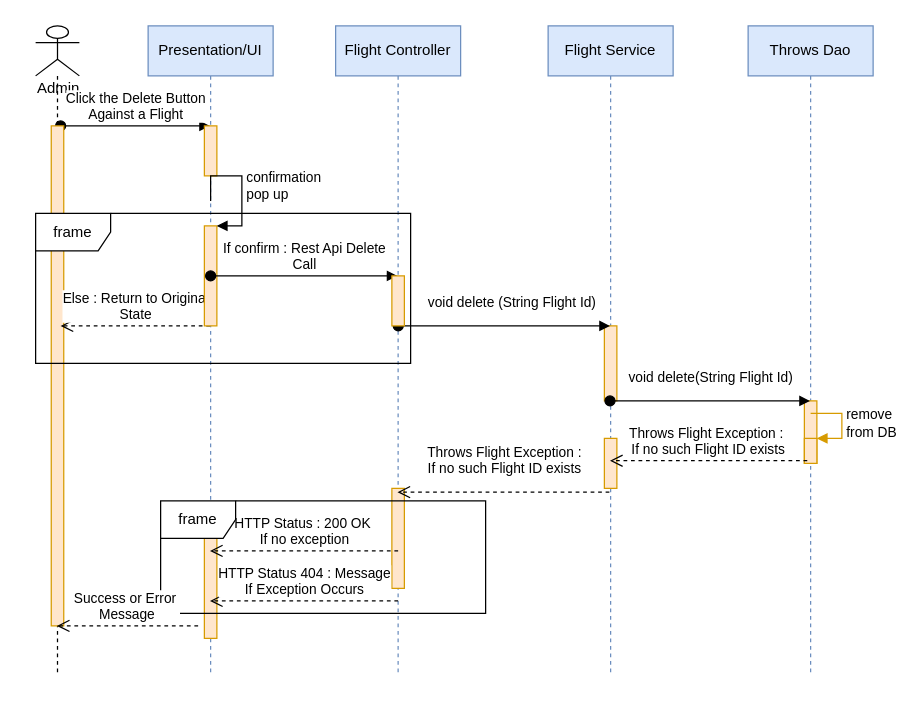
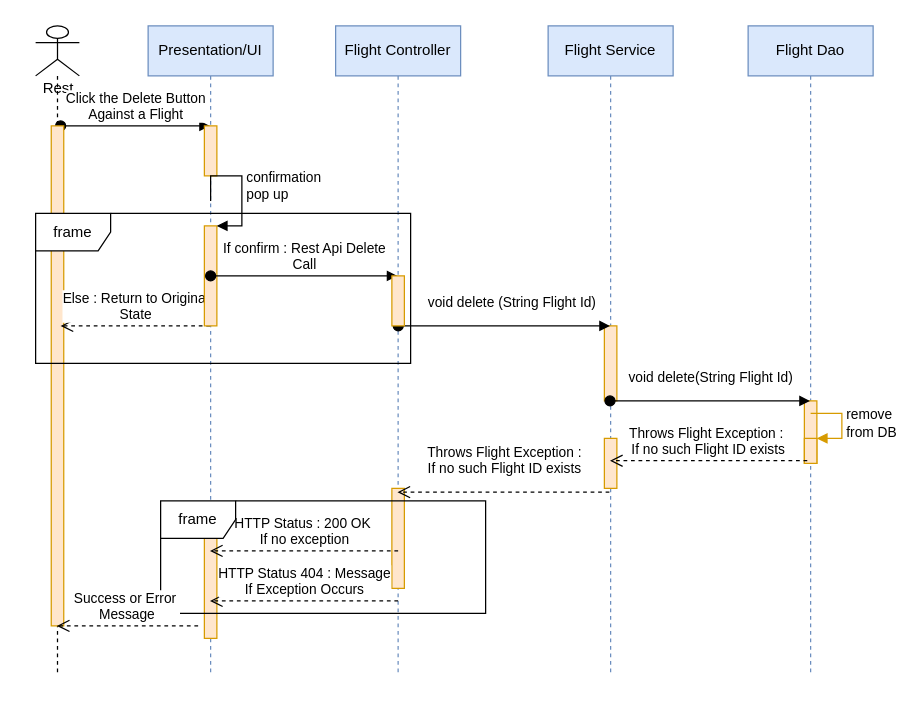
  <mxCell id="0" />
  <mxCell id="1" parent="0" />
  <mxCell id="2" value="" style="shape=umlLifeline;participant=umlActor;perimeter=lifelinePerimeter;whiteSpace=wrap;html=1;container=1;collapsible=0;recursiveResize=0;verticalAlign=top;spacingTop=36;labelBackgroundColor=#ffffff;outlineConnect=0;" vertex="1" parent="1"><mxGeometry x="28" y="20" width="35" height="520" as="geometry" /></mxCell>
- <mxCell id="3" value="Admin" style="text;html=1;align=center;verticalAlign=middle;resizable=0;points=[];autosize=1;" vertex="1" parent="2"><mxGeometry x="-7.5" y="40" width="50" height="20" as="geometry" /></mxCell>
+ <mxCell id="3" value="Rest" style="text;html=1;align=center;verticalAlign=middle;resizable=0;points=[];autosize=1;" vertex="1" parent="2"><mxGeometry x="-7.5" y="40" width="50" height="20" as="geometry" /></mxCell>
  <mxCell id="4" value="Click the Delete Button&lt;br&gt;Against a Flight" style="html=1;verticalAlign=bottom;startArrow=oval;startFill=1;endArrow=block;startSize=8;" edge="1" parent="2" target="7"><mxGeometry width="60" relative="1" as="geometry"><mxPoint x="20" y="80" as="sourcePoint" /><mxPoint x="80" y="80" as="targetPoint" /></mxGeometry></mxCell>
  <mxCell id="5" value="" style="html=1;points=[];perimeter=orthogonalPerimeter;fillColor=#ffe6cc;strokeColor=#d79b00;" vertex="1" parent="2"><mxGeometry x="12.5" y="80" width="10" height="400" as="geometry" /></mxCell>
  <mxCell id="6" value="Else : Return to Original&lt;br&gt;State" style="html=1;verticalAlign=bottom;endArrow=open;dashed=1;endSize=8;" edge="1" parent="2" source="7"><mxGeometry relative="1" as="geometry"><mxPoint x="100" y="240" as="sourcePoint" /><mxPoint x="20" y="240" as="targetPoint" /></mxGeometry></mxCell>
  <mxCell id="7" value="Presentation/UI" style="shape=umlLifeline;perimeter=lifelinePerimeter;whiteSpace=wrap;html=1;container=1;collapsible=0;recursiveResize=0;outlineConnect=0;fillColor=#dae8fc;strokeColor=#6c8ebf;" vertex="1" parent="1"><mxGeometry x="118" y="20" width="100" height="520" as="geometry" /></mxCell>
  <mxCell id="8" value="" style="html=1;points=[];perimeter=orthogonalPerimeter;fillColor=#ffe6cc;strokeColor=#d79b00;" vertex="1" parent="7"><mxGeometry x="45" y="80" width="10" height="40" as="geometry" /></mxCell>
  <mxCell id="9" value="" style="html=1;points=[];perimeter=orthogonalPerimeter;fillColor=#ffe6cc;strokeColor=#d79b00;" vertex="1" parent="7"><mxGeometry x="45" y="410" width="10" height="80" as="geometry" /></mxCell>
  <mxCell id="10" value="" style="html=1;points=[];perimeter=orthogonalPerimeter;fillColor=#ffe6cc;strokeColor=#d79b00;" vertex="1" parent="7"><mxGeometry x="45" y="160" width="10" height="80" as="geometry" /></mxCell>
  <mxCell id="11" value="confirmation&amp;nbsp;&lt;br&gt;pop up" style="edgeStyle=orthogonalEdgeStyle;html=1;align=left;spacingLeft=2;endArrow=block;rounded=0;entryX=1;entryY=0;" edge="1" target="10" parent="7"><mxGeometry relative="1" as="geometry"><mxPoint x="50" y="140" as="sourcePoint" /><Array as="points"><mxPoint x="50" y="120" /><mxPoint x="75" y="120" /><mxPoint x="75" y="160" /></Array></mxGeometry></mxCell>
  <mxCell id="12" value="If confirm : Rest Api Delete&lt;br&gt;Call" style="html=1;verticalAlign=bottom;startArrow=oval;startFill=1;endArrow=block;startSize=8;" edge="1" parent="7" target="13"><mxGeometry width="60" relative="1" as="geometry"><mxPoint x="50" y="200" as="sourcePoint" /><mxPoint x="110" y="200" as="targetPoint" /></mxGeometry></mxCell>
  <mxCell id="13" value="Flight Controller" style="shape=umlLifeline;perimeter=lifelinePerimeter;whiteSpace=wrap;html=1;container=1;collapsible=0;recursiveResize=0;outlineConnect=0;fillColor=#dae8fc;strokeColor=#6c8ebf;" vertex="1" parent="1"><mxGeometry x="268" y="20" width="100" height="520" as="geometry" /></mxCell>
  <mxCell id="14" value="" style="html=1;points=[];perimeter=orthogonalPerimeter;fillColor=#ffe6cc;strokeColor=#d79b00;" vertex="1" parent="13"><mxGeometry x="45" y="370" width="10" height="80" as="geometry" /></mxCell>
  <mxCell id="15" value="Flight Service" style="shape=umlLifeline;perimeter=lifelinePerimeter;whiteSpace=wrap;html=1;container=1;collapsible=0;recursiveResize=0;outlineConnect=0;fillColor=#dae8fc;strokeColor=#6c8ebf;" vertex="1" parent="1"><mxGeometry x="438" y="20" width="100" height="520" as="geometry" /></mxCell>
  <mxCell id="16" value="" style="html=1;points=[];perimeter=orthogonalPerimeter;fillColor=#ffe6cc;strokeColor=#d79b00;" vertex="1" parent="15"><mxGeometry x="45" y="240" width="10" height="60" as="geometry" /></mxCell>
  <mxCell id="17" value="" style="html=1;points=[];perimeter=orthogonalPerimeter;fillColor=#ffe6cc;strokeColor=#d79b00;" vertex="1" parent="15"><mxGeometry x="45" y="330" width="10" height="40" as="geometry" /></mxCell>
- <mxCell id="18" value="Throws Dao" style="shape=umlLifeline;perimeter=lifelinePerimeter;whiteSpace=wrap;html=1;container=1;collapsible=0;recursiveResize=0;outlineConnect=0;fillColor=#dae8fc;strokeColor=#6c8ebf;" vertex="1" parent="1"><mxGeometry x="598" y="20" width="100" height="520" as="geometry" /></mxCell>
+ <mxCell id="18" value="Flight Dao" style="shape=umlLifeline;perimeter=lifelinePerimeter;whiteSpace=wrap;html=1;container=1;collapsible=0;recursiveResize=0;outlineConnect=0;fillColor=#dae8fc;strokeColor=#6c8ebf;" vertex="1" parent="1"><mxGeometry x="598" y="20" width="100" height="520" as="geometry" /></mxCell>
  <mxCell id="19" value="" style="html=1;points=[];perimeter=orthogonalPerimeter;fillColor=#ffe6cc;strokeColor=#d79b00;" vertex="1" parent="18"><mxGeometry x="45" y="300" width="10" height="50" as="geometry" /></mxCell>
  <mxCell id="20" value="" style="html=1;points=[];perimeter=orthogonalPerimeter;fillColor=#ffe6cc;strokeColor=#d79b00;" vertex="1" parent="18"><mxGeometry x="45" y="330" width="10" height="20" as="geometry" /></mxCell>
  <mxCell id="21" value="remove&amp;nbsp;&lt;br&gt;from DB" style="edgeStyle=orthogonalEdgeStyle;html=1;align=left;spacingLeft=2;endArrow=block;rounded=0;entryX=1;entryY=0;fillColor=#ffe6cc;strokeColor=#d79b00;" edge="1" target="20" parent="18"><mxGeometry relative="1" as="geometry"><mxPoint x="50" y="310" as="sourcePoint" /><Array as="points"><mxPoint x="75" y="310" /></Array></mxGeometry></mxCell>
  <mxCell id="22" value="void delete (String Flight Id)" style="html=1;verticalAlign=bottom;startArrow=oval;startFill=1;endArrow=block;startSize=8;exitX=0.967;exitY=0.75;exitDx=0;exitDy=0;exitPerimeter=0;" edge="1" parent="1" source="29" target="15"><mxGeometry x="0.065" y="10" width="60" relative="1" as="geometry"><mxPoint x="318" y="250" as="sourcePoint" /><mxPoint x="488" y="280" as="targetPoint" /><Array as="points"><mxPoint x="408" y="260" /><mxPoint x="448" y="260" /></Array><mxPoint x="1" as="offset" /></mxGeometry></mxCell>
  <mxCell id="23" value="Throws Flight Exception :&amp;nbsp;&lt;br&gt;If no such Flight ID exists" style="html=1;verticalAlign=bottom;endArrow=open;dashed=1;endSize=8;exitX=0.473;exitY=0.669;exitDx=0;exitDy=0;exitPerimeter=0;" edge="1" parent="1" source="18" target="15"><mxGeometry relative="1" as="geometry"><mxPoint x="638" y="340" as="sourcePoint" /><mxPoint x="494" y="340" as="targetPoint" /></mxGeometry></mxCell>
  <mxCell id="24" value="Throws Flight Exception : &lt;br&gt;If no such Flight ID exists" style="html=1;verticalAlign=bottom;endArrow=open;dashed=1;endSize=8;" edge="1" parent="1" target="13"><mxGeometry x="-0.014" y="-10" relative="1" as="geometry"><mxPoint x="487" y="393" as="sourcePoint" /><mxPoint x="318" y="390" as="targetPoint" /><mxPoint as="offset" /></mxGeometry></mxCell>
  <mxCell id="25" value="HTTP Status : 200 OK&amp;nbsp;&lt;br&gt;If no exception" style="html=1;verticalAlign=bottom;endArrow=open;dashed=1;endSize=8;" edge="1" parent="1" target="7"><mxGeometry relative="1" as="geometry"><mxPoint x="318" y="440" as="sourcePoint" /><mxPoint x="238" y="440" as="targetPoint" /></mxGeometry></mxCell>
  <mxCell id="26" value="HTTP Status 404 : Message&lt;br&gt;If Exception Occurs" style="html=1;verticalAlign=bottom;endArrow=open;dashed=1;endSize=8;" edge="1" parent="1"><mxGeometry relative="1" as="geometry"><mxPoint x="318" y="480" as="sourcePoint" /><mxPoint x="167.5" y="480" as="targetPoint" /></mxGeometry></mxCell>
  <mxCell id="27" value="frame" style="shape=umlFrame;whiteSpace=wrap;html=1;" vertex="1" parent="1"><mxGeometry x="128" y="400" width="260" height="90" as="geometry" /></mxCell>
  <mxCell id="28" value="Success or Error&amp;nbsp;&lt;br&gt;Message" style="html=1;verticalAlign=bottom;endArrow=open;dashed=1;endSize=8;" edge="1" parent="1" target="2"><mxGeometry relative="1" as="geometry"><mxPoint x="158" y="500" as="sourcePoint" /><mxPoint x="78" y="500" as="targetPoint" /></mxGeometry></mxCell>
  <mxCell id="29" value="frame" style="shape=umlFrame;whiteSpace=wrap;html=1;" vertex="1" parent="1"><mxGeometry x="28" y="170" width="300" height="120" as="geometry" /></mxCell>
  <mxCell id="30" value="" style="html=1;points=[];perimeter=orthogonalPerimeter;fillColor=#ffe6cc;strokeColor=#d79b00;" vertex="1" parent="1"><mxGeometry x="313" y="220" width="10" height="40" as="geometry" /></mxCell>
  <mxCell id="31" value="void delete(String Flight Id)" style="html=1;verticalAlign=bottom;startArrow=oval;startFill=1;endArrow=block;startSize=8;" edge="1" parent="1" source="15" target="18"><mxGeometry x="0.006" y="10" width="60" relative="1" as="geometry"><mxPoint x="488" y="250" as="sourcePoint" /><mxPoint x="548" y="250" as="targetPoint" /><Array as="points"><mxPoint x="568" y="320" /></Array><mxPoint as="offset" /></mxGeometry></mxCell>
